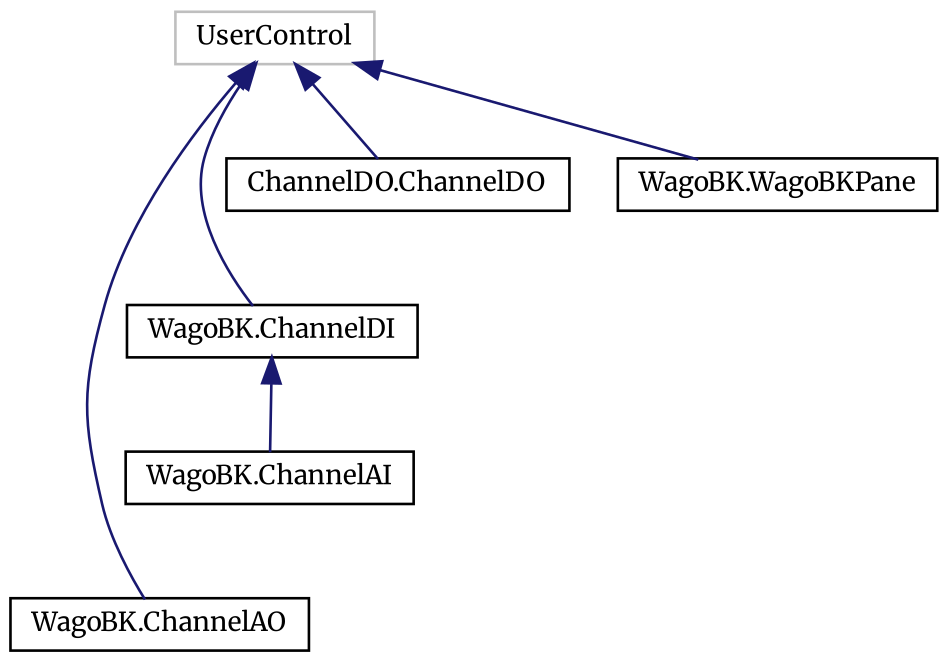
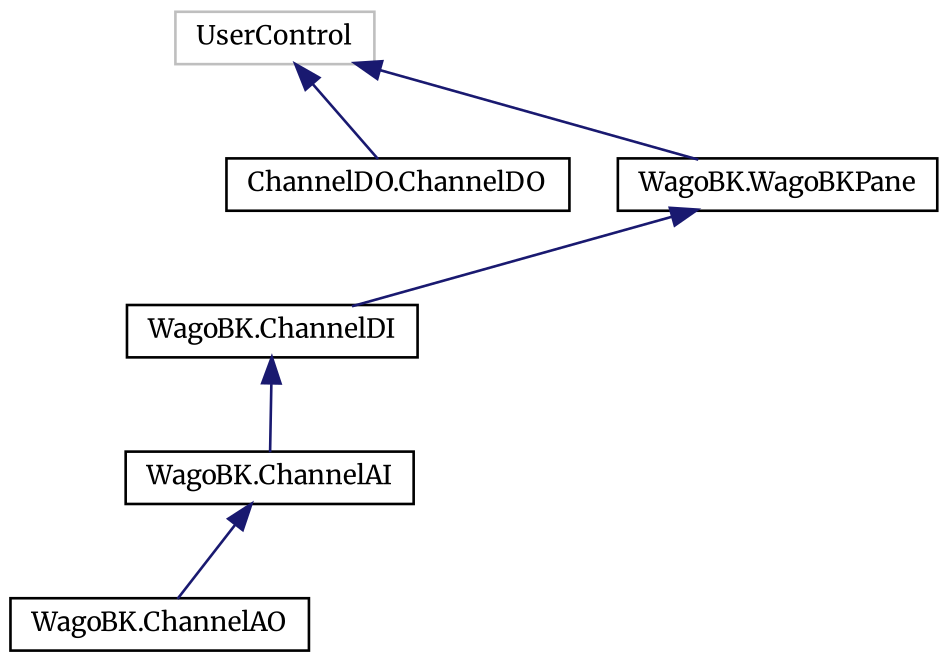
  digraph {
    fontname=Merriweather
    rankdir=TB
    node [color=black fillcolor=white fontname=Merriweather fontsize=10 shape=record style=filled]
    edge [color=midnightblue dir=back fontname=Merriweather fontsize=10 labelfontname=Arial labelfontsize=10 style=solid]
    n1 [color=grey75 height=0.2 label=UserControl width=0.4]
    n2 [height=0.2 label="WagoBK.ChannelAO" width=0.4]
    n3 [height=0.2 label="WagoBK.ChannelDI" width=0.4]
    n4 [height=0.2 label="ChannelDO.ChannelDO" width=0.4]
    n5 [height=0.2 label="WagoBK.WagoBKPane" width=0.4]
    n6 [height=0.2 label="WagoBK.ChannelAI" width=0.4]
-   n1 -> n2
-   n1 -> n3
+   n6 -> n2
+   n5 -> n3
    n1 -> n4
    n1 -> n5
    n3 -> n6
  }
